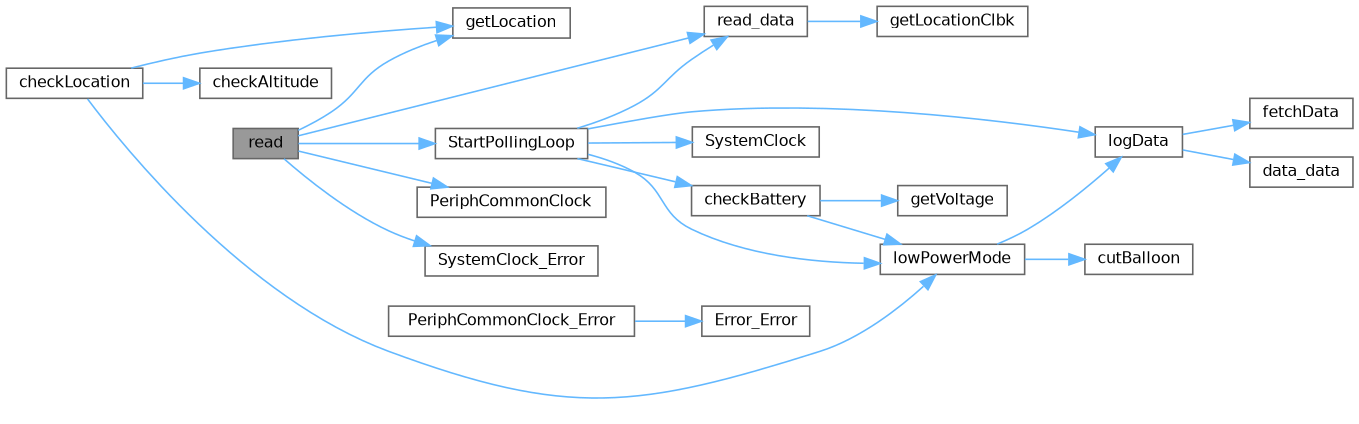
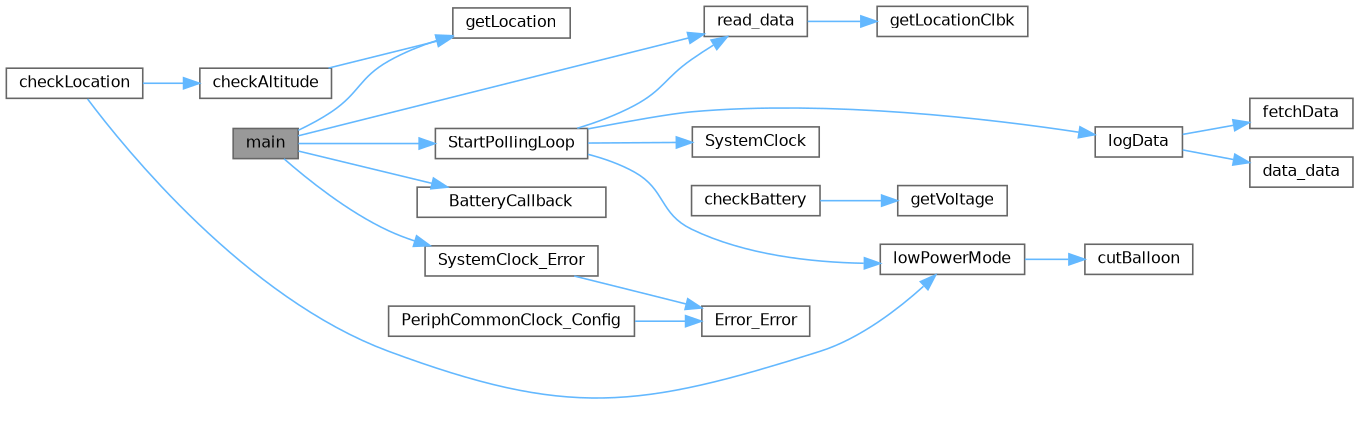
  digraph {
    rankdir=LR
    node [color=grey40 fillcolor=white fontname=Helvetica fontsize=10 shape=box style=filled]
    edge [color=steelblue1 fontname=Helvetica fontsize=10 labelfontname=Helvetica labelfontsize=10 style=solid]
-   n1 [color=gray40 fillcolor=grey60 fontcolor=black height=0.2 label=read width=0.4]
-   n2 [height=0.2 label=PeriphCommonClock width=0.4]
+   n1 [color=gray40 fillcolor=grey60 fontcolor=black height=0.2 label=main width=0.4]
+   n2 [height=0.2 label=BatteryCallback width=0.4]
    n3 [height=0.2 label=getLocation width=0.4]
    n4 [height=0.2 label=read_data width=0.4]
    n5 [height=0.2 label=StartPollingLoop width=0.4]
    n6 [height=0.2 label=SystemClock_Error width=0.4]
    n7 [height=0.2 label=getLocationClbk width=0.4]
-   n8 [height=0.2 label=PeriphCommonClock_Error width=0.4]
+   n8 [height=0.2 label=PeriphCommonClock_Config width=0.4]
    n9 [height=0.2 label=Error_Error width=0.4]
    n10 [height=0.2 label=checkBattery width=0.4]
    n11 [height=0.2 label=lowPowerMode width=0.4]
    n12 [height=0.2 label=logData width=0.4]
    n13 [height=0.2 label=SystemClock width=0.4]
    n14 [height=0.2 label=getVoltage width=0.4]
    n15 [height=0.2 label=cutBalloon width=0.4]
    n16 [height=0.2 label=fetchData width=0.4]
    n17 [height=0.2 label=data_data width=0.4]
    n18 [height=0.2 label=checkLocation width=0.4]
    n19 [height=0.2 label=checkAltitude width=0.4]
    n1 -> n2
    n1 -> n3
    n1 -> n4
    n1 -> n5
    n1 -> n6
    n4 -> n7
    n5 -> n4
-   n5 -> n10
    n5 -> n11
    n5 -> n12
    n5 -> n13
+   n6 -> n9
    n8 -> n9
-   n10 -> n11
    n10 -> n14
-   n11 -> n12
    n11 -> n15
    n12 -> n16
    n12 -> n17
-   n18 -> n3
+   n19 -> n3
    n18 -> n11
    n18 -> n19
  }
